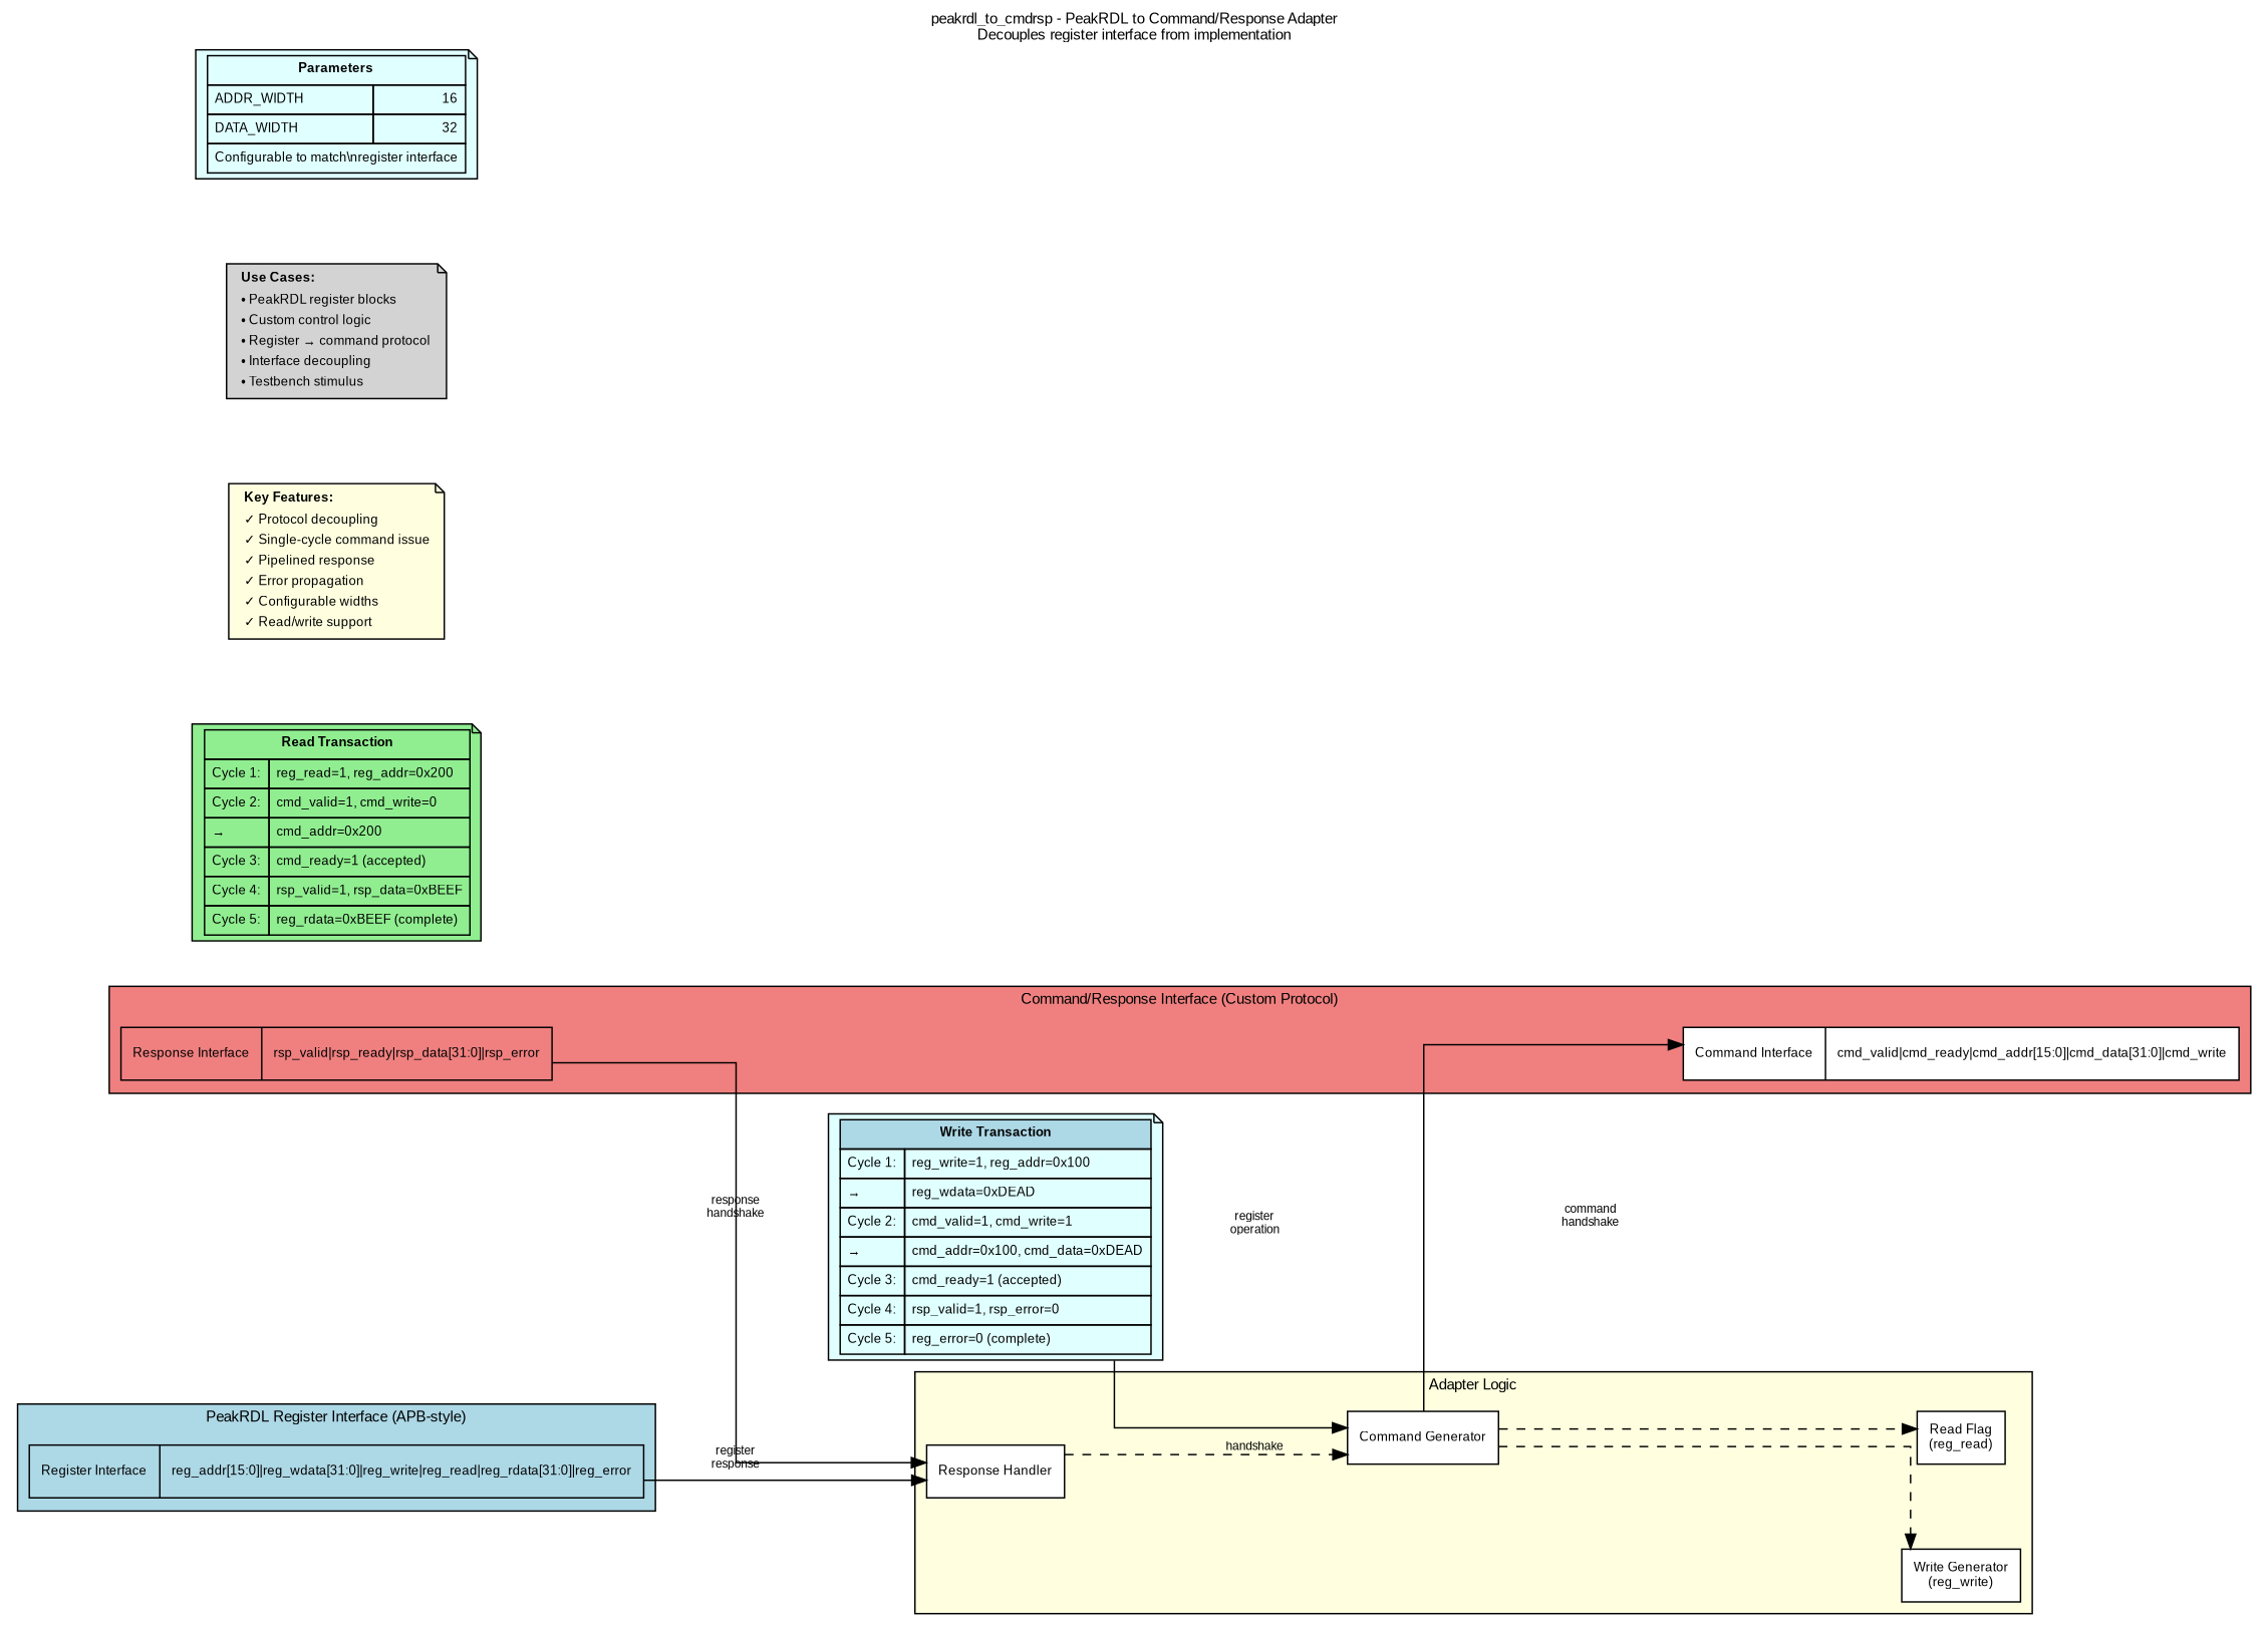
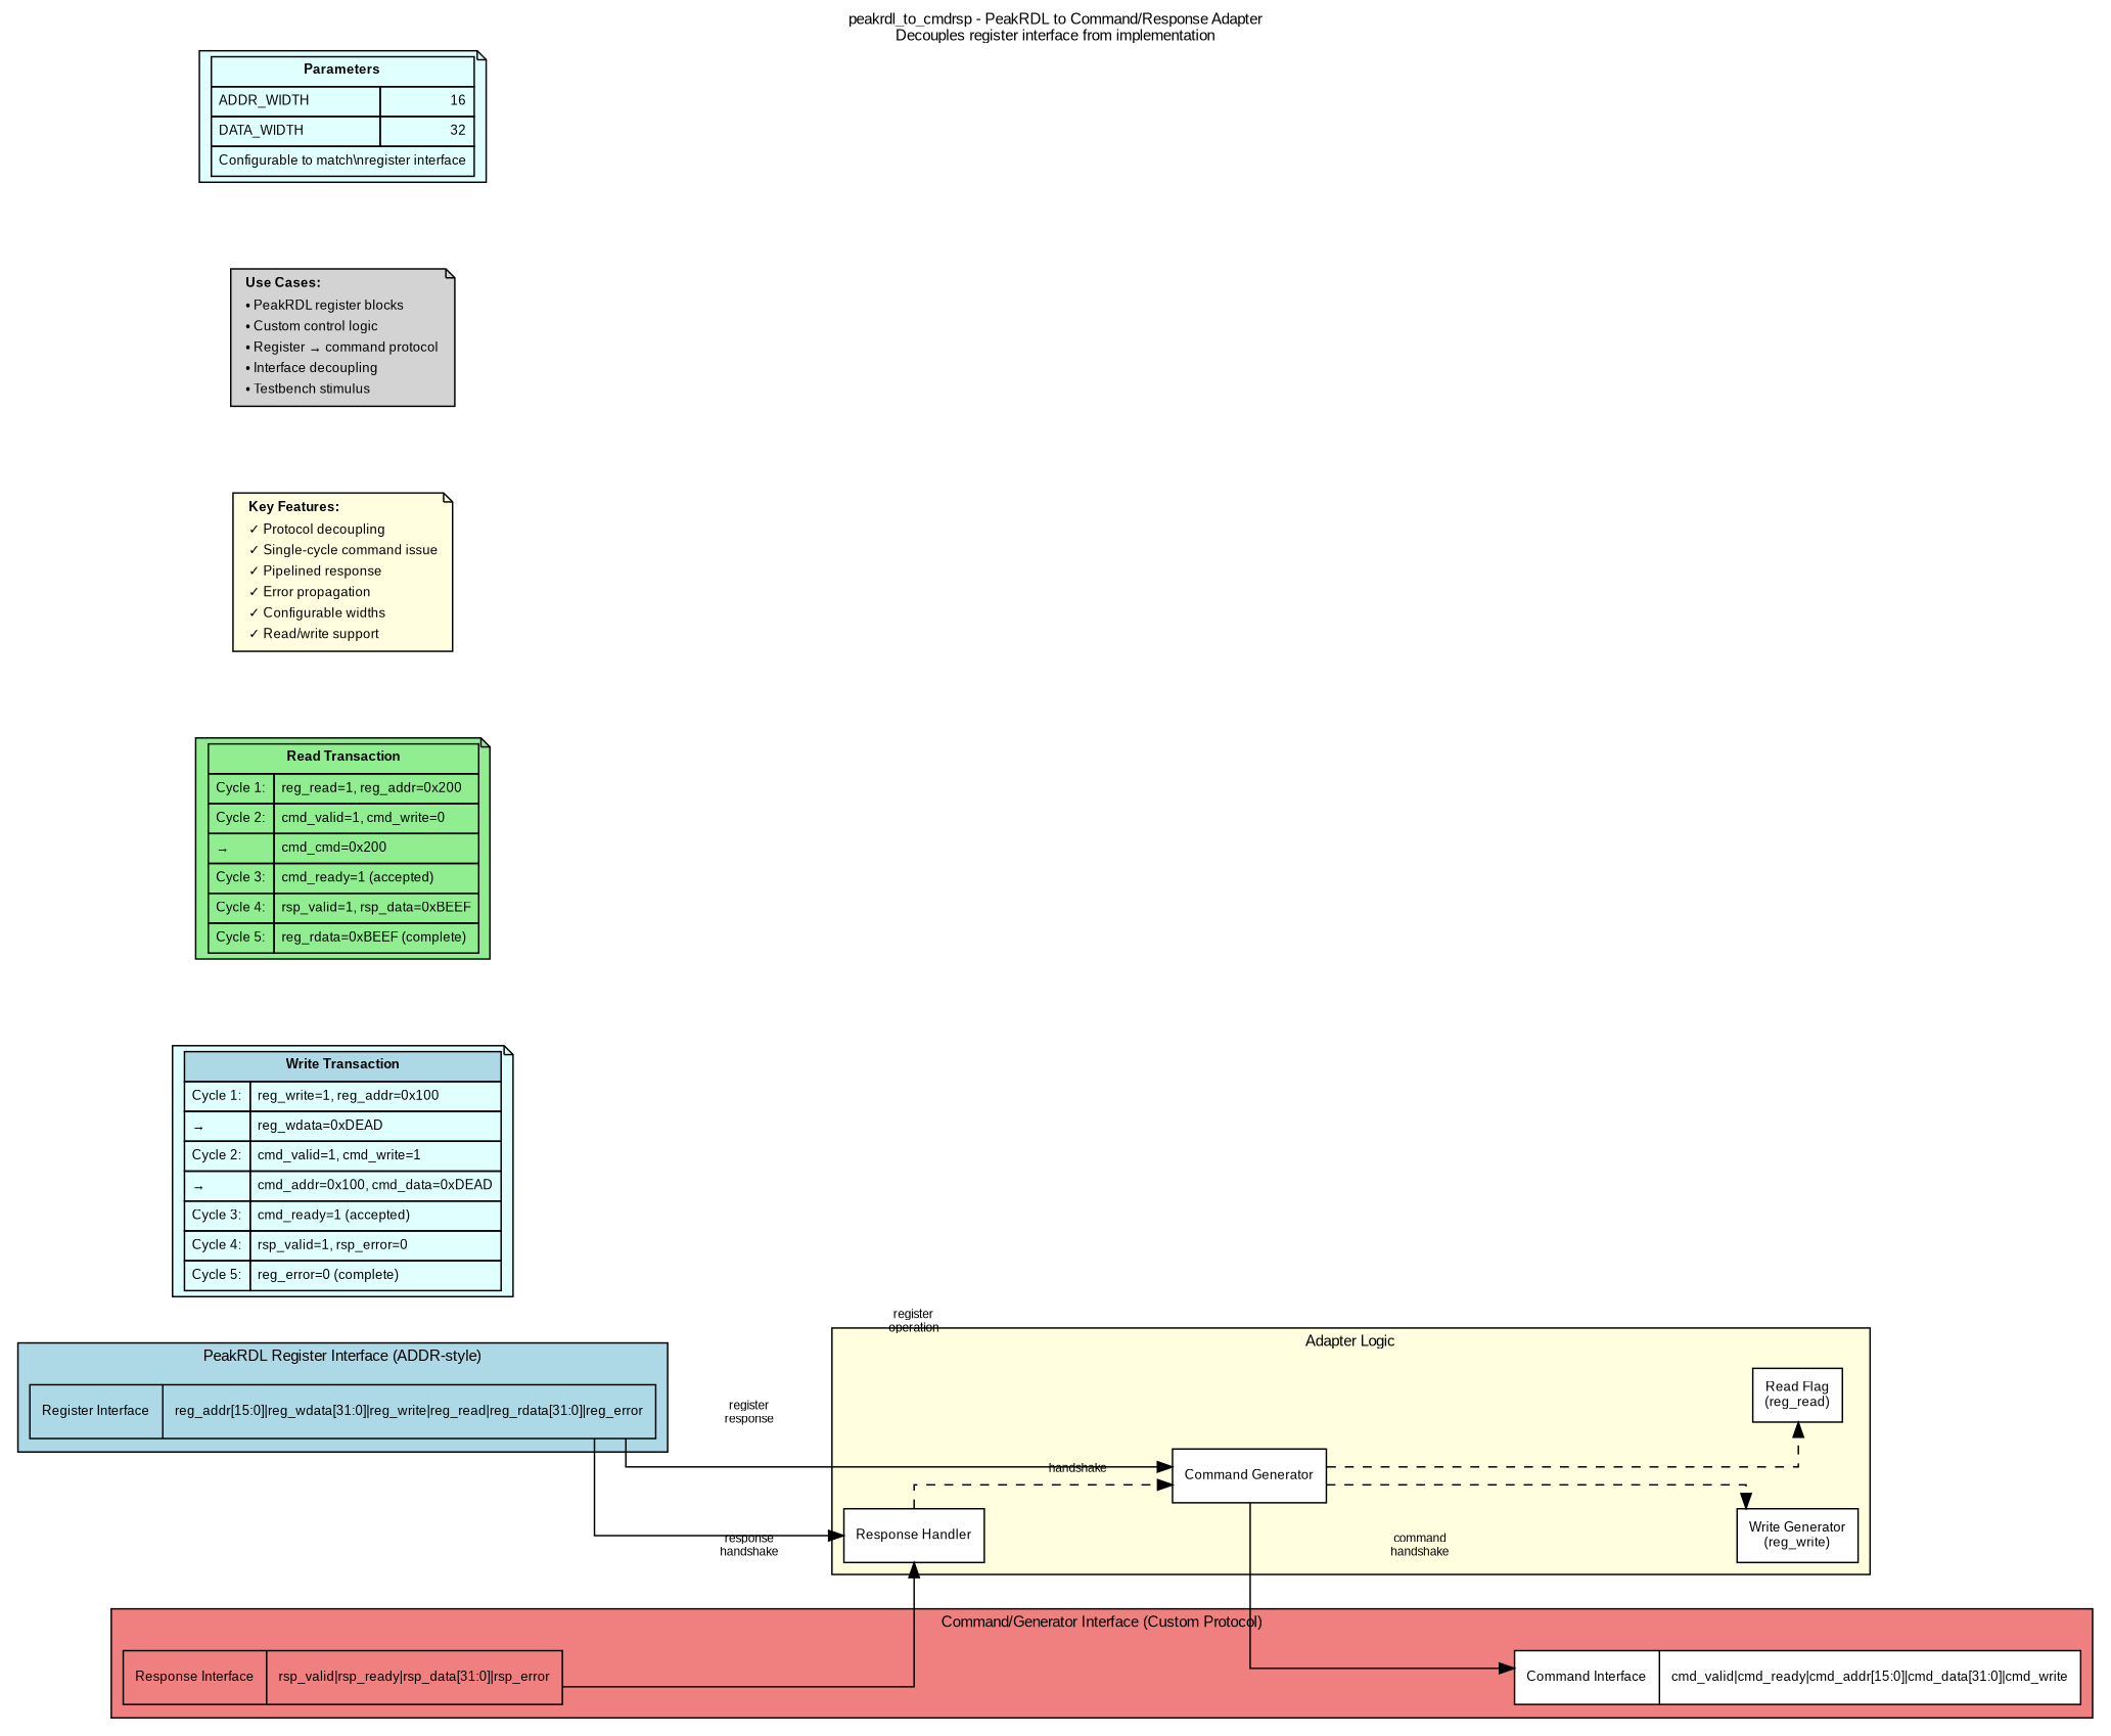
  digraph {
    fontname=Arial
    fontsize=10
    label="peakrdl_to_cmdrsp - PeakRDL to Command/Response Adapter\nDecouples register interface from implementation"
    labelloc=t
    newrank=true
    nodesep=0.8
    rankdir=LR
    ranksep=1.2
    splines=ortho
    node [fillcolor=white fontname=Arial fontsize=9 shape=note style=filled]
    edge [fontname=Arial fontsize=8]
    n1 [fillcolor=lightblue label="{Register Interface|reg_addr[15:0]\|reg_wdata[31:0]\|reg_write\|reg_read\|reg_rdata[31:0]\|reg_error}" shape=record]
    n2 [label="Command Generator" shape=box]
    n3 [label="Write Generator\n(reg_write)" shape=box]
    n4 [label="Read Flag\n(reg_read)" shape=box]
    n5 [label="Response Handler" shape=box]
    n6 [label="{Command Interface|cmd_valid\|cmd_ready\|cmd_addr[15:0]\|cmd_data[31:0]\|cmd_write}" shape=record]
    n7 [fillcolor=lightcoral label="{Response Interface|rsp_valid\|rsp_ready\|rsp_data[31:0]\|rsp_error}" shape=record]
    n8 [fillcolor=lightcyan label=< <TABLE BORDER="0" CELLBORDER="1" CELLSPACING="0" CELLPADDING="4"> <TR><TD COLSPAN="2" BGCOLOR="lightblue"><B>Write Transaction</B></TD></TR> <TR><TD ALIGN="LEFT">Cycle 1:</TD><TD ALIGN="LEFT">reg_write=1, reg_addr=0x100</TD></TR> <TR><TD ALIGN="LEFT">→</TD><TD ALIGN="LEFT">reg_wdata=0xDEAD</TD></TR> <TR><TD ALIGN="LEFT">Cycle 2:</TD><TD ALIGN="LEFT">cmd_valid=1, cmd_write=1</TD></TR> <TR><TD ALIGN="LEFT">→</TD><TD ALIGN="LEFT">cmd_addr=0x100, cmd_data=0xDEAD</TD></TR> <TR><TD ALIGN="LEFT">Cycle 3:</TD><TD ALIGN="LEFT">cmd_ready=1 (accepted)</TD></TR> <TR><TD ALIGN="LEFT">Cycle 4:</TD><TD ALIGN="LEFT">rsp_valid=1, rsp_error=0</TD></TR> <TR><TD ALIGN="LEFT">Cycle 5:</TD><TD ALIGN="LEFT">reg_error=0 (complete)</TD></TR> </TABLE>>]
-   n9 [fillcolor=lightgreen label=< <TABLE BORDER="0" CELLBORDER="1" CELLSPACING="0" CELLPADDING="4"> <TR><TD COLSPAN="2" BGCOLOR="lightgreen"><B>Read Transaction</B></TD></TR> <TR><TD ALIGN="LEFT">Cycle 1:</TD><TD ALIGN="LEFT">reg_read=1, reg_addr=0x200</TD></TR> <TR><TD ALIGN="LEFT">Cycle 2:</TD><TD ALIGN="LEFT">cmd_valid=1, cmd_write=0</TD></TR> <TR><TD ALIGN="LEFT">→</TD><TD ALIGN="LEFT">cmd_addr=0x200</TD></TR> <TR><TD ALIGN="LEFT">Cycle 3:</TD><TD ALIGN="LEFT">cmd_ready=1 (accepted)</TD></TR> <TR><TD ALIGN="LEFT">Cycle 4:</TD><TD ALIGN="LEFT">rsp_valid=1, rsp_data=0xBEEF</TD></TR> <TR><TD ALIGN="LEFT">Cycle 5:</TD><TD ALIGN="LEFT">reg_rdata=0xBEEF (complete)</TD></TR> </TABLE>>]
+   n9 [fillcolor=lightgreen label=< <TABLE BORDER="0" CELLBORDER="1" CELLSPACING="0" CELLPADDING="4"> <TR><TD COLSPAN="2" BGCOLOR="lightgreen"><B>Read Transaction</B></TD></TR> <TR><TD ALIGN="LEFT">Cycle 1:</TD><TD ALIGN="LEFT">reg_read=1, reg_addr=0x200</TD></TR> <TR><TD ALIGN="LEFT">Cycle 2:</TD><TD ALIGN="LEFT">cmd_valid=1, cmd_write=0</TD></TR> <TR><TD ALIGN="LEFT">→</TD><TD ALIGN="LEFT">cmd_cmd=0x200</TD></TR> <TR><TD ALIGN="LEFT">Cycle 3:</TD><TD ALIGN="LEFT">cmd_ready=1 (accepted)</TD></TR> <TR><TD ALIGN="LEFT">Cycle 4:</TD><TD ALIGN="LEFT">rsp_valid=1, rsp_data=0xBEEF</TD></TR> <TR><TD ALIGN="LEFT">Cycle 5:</TD><TD ALIGN="LEFT">reg_rdata=0xBEEF (complete)</TD></TR> </TABLE>>]
    n10 [fillcolor=lightyellow label=< <TABLE BORDER="0" CELLBORDER="0" CELLSPACING="0" CELLPADDING="2"> <TR><TD ALIGN="LEFT"><B>Key Features:</B></TD></TR> <TR><TD ALIGN="LEFT">✓ Protocol decoupling</TD></TR> <TR><TD ALIGN="LEFT">✓ Single-cycle command issue</TD></TR> <TR><TD ALIGN="LEFT">✓ Pipelined response</TD></TR> <TR><TD ALIGN="LEFT">✓ Error propagation</TD></TR> <TR><TD ALIGN="LEFT">✓ Configurable widths</TD></TR> <TR><TD ALIGN="LEFT">✓ Read/write support</TD></TR> </TABLE>>]
    n11 [fillcolor=lightgray label=< <TABLE BORDER="0" CELLBORDER="0" CELLSPACING="0" CELLPADDING="2"> <TR><TD ALIGN="LEFT"><B>Use Cases:</B></TD></TR> <TR><TD ALIGN="LEFT">• PeakRDL register blocks</TD></TR> <TR><TD ALIGN="LEFT">• Custom control logic</TD></TR> <TR><TD ALIGN="LEFT">• Register → command protocol</TD></TR> <TR><TD ALIGN="LEFT">• Interface decoupling</TD></TR> <TR><TD ALIGN="LEFT">• Testbench stimulus</TD></TR> </TABLE>>]
    n12 [fillcolor=lightcyan label=< <TABLE BORDER="0" CELLBORDER="1" CELLSPACING="0" CELLPADDING="4"> <TR><TD COLSPAN="2" BGCOLOR="lightcyan"><B>Parameters</B></TD></TR> <TR><TD ALIGN="LEFT">ADDR_WIDTH</TD><TD ALIGN="RIGHT">16</TD></TR> <TR><TD ALIGN="LEFT">DATA_WIDTH</TD><TD ALIGN="RIGHT">32</TD></TR> <TR><TD COLSPAN="2" ALIGN="LEFT">Configurable to match\nregister interface</TD></TR> </TABLE>>]
    subgraph cluster_1 {
      fillcolor=lightblue
-     label="PeakRDL Register Interface (APB-style)"
+     label="PeakRDL Register Interface (ADDR-style)"
      style=filled
      n1
    }
    subgraph cluster_2 {
      fillcolor=lightyellow
      label="Adapter Logic"
      style=filled
      n2
      n3
      n4
      n5
    }
    subgraph cluster_3 {
      fillcolor=lightcoral
-     label="Command/Response Interface (Custom Protocol)"
+     label="Command/Generator Interface (Custom Protocol)"
      style=filled
      n6
      n7
    }
-   n8 -> n2 [label="register\noperation"]
+   n1 -> n2 [label="register\noperation"]
    n1 -> n5 [label="register\nresponse"]
    n2 -> n3 [style=dashed]
    n2 -> n4 [style=dashed]
    n2 -> n6 [label="command\nhandshake"]
    n5 -> n2 [label=handshake style=dashed]
    n7 -> n5 [label="response\nhandshake"]
  }
